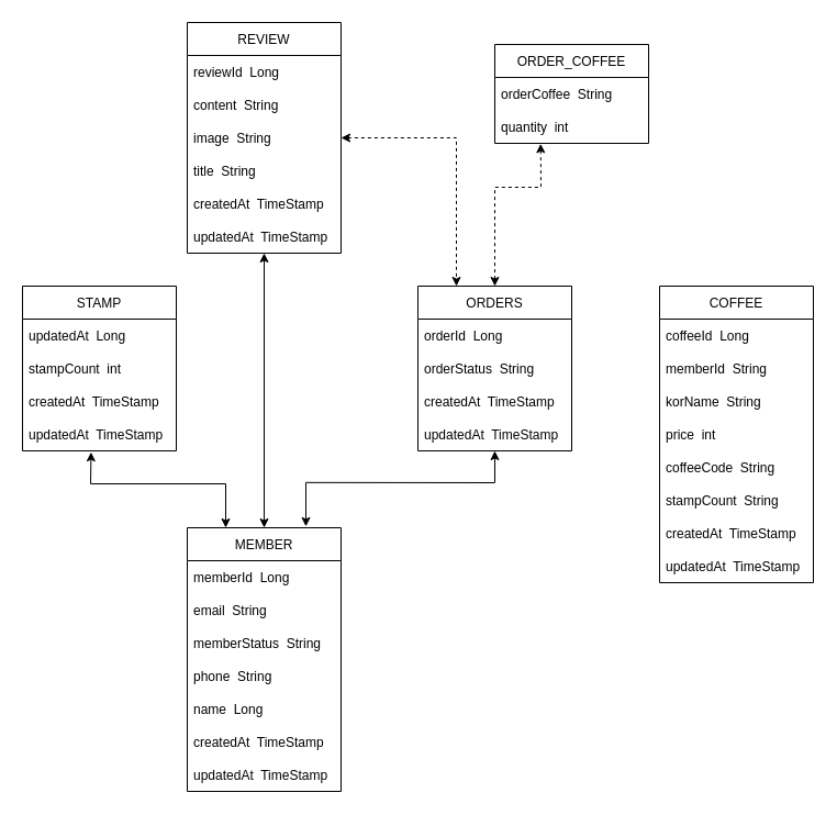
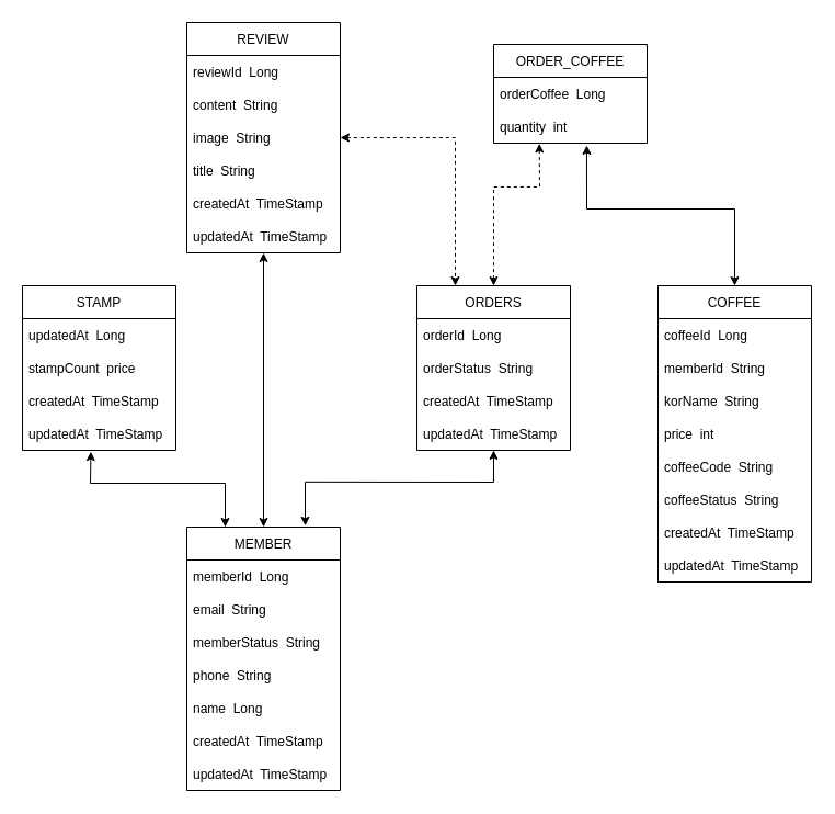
  <mxCell id="0" />
  <mxCell id="1" parent="0" />
  <mxCell id="2" value="" style="shape=partialRectangle;overflow=hidden;connectable=0;fillColor=none;top=0;left=0;bottom=0;right=0;" vertex="1" parent="1"><mxGeometry x="125" y="260" width="30" height="30" as="geometry"><mxRectangle width="30" height="30" as="alternateBounds" /></mxGeometry></mxCell>
  <mxCell id="3" value="MEMBER" style="swimlane;fontStyle=0;childLayout=stackLayout;horizontal=1;startSize=30;horizontalStack=0;resizeParent=1;resizeParentMax=0;resizeLast=0;collapsible=1;marginBottom=0;" vertex="1" parent="1"><mxGeometry x="170" y="480" width="140" height="240" as="geometry"><mxRectangle x="205" y="130" width="90" height="30" as="alternateBounds" /></mxGeometry></mxCell>
  <mxCell id="4" value="memberId  Long" style="text;strokeColor=none;fillColor=none;align=left;verticalAlign=middle;spacingLeft=4;spacingRight=4;overflow=hidden;points=[[0,0.5],[1,0.5]];portConstraint=eastwest;rotatable=0;" vertex="1" parent="3"><mxGeometry y="30" width="140" height="30" as="geometry" /></mxCell>
  <mxCell id="5" value="email  String" style="text;strokeColor=none;fillColor=none;align=left;verticalAlign=middle;spacingLeft=4;spacingRight=4;overflow=hidden;points=[[0,0.5],[1,0.5]];portConstraint=eastwest;rotatable=0;" vertex="1" parent="3"><mxGeometry y="60" width="140" height="30" as="geometry" /></mxCell>
  <mxCell id="6" value="memberStatus  String" style="text;strokeColor=none;fillColor=none;align=left;verticalAlign=middle;spacingLeft=4;spacingRight=4;overflow=hidden;points=[[0,0.5],[1,0.5]];portConstraint=eastwest;rotatable=0;" vertex="1" parent="3"><mxGeometry y="90" width="140" height="30" as="geometry" /></mxCell>
  <mxCell id="7" value="phone  String" style="text;strokeColor=none;fillColor=none;align=left;verticalAlign=middle;spacingLeft=4;spacingRight=4;overflow=hidden;points=[[0,0.5],[1,0.5]];portConstraint=eastwest;rotatable=0;" vertex="1" parent="3"><mxGeometry y="120" width="140" height="30" as="geometry" /></mxCell>
  <mxCell id="8" value="name  Long" style="text;strokeColor=none;fillColor=none;align=left;verticalAlign=middle;spacingLeft=4;spacingRight=4;overflow=hidden;points=[[0,0.5],[1,0.5]];portConstraint=eastwest;rotatable=0;" vertex="1" parent="3"><mxGeometry y="150" width="140" height="30" as="geometry" /></mxCell>
  <mxCell id="9" value="createdAt  TimeStamp" style="text;strokeColor=none;fillColor=none;align=left;verticalAlign=middle;spacingLeft=4;spacingRight=4;overflow=hidden;points=[[0,0.5],[1,0.5]];portConstraint=eastwest;rotatable=0;" vertex="1" parent="3"><mxGeometry y="180" width="140" height="30" as="geometry" /></mxCell>
  <mxCell id="10" value="updatedAt  TimeStamp" style="text;strokeColor=none;fillColor=none;align=left;verticalAlign=middle;spacingLeft=4;spacingRight=4;overflow=hidden;points=[[0,0.5],[1,0.5]];portConstraint=eastwest;rotatable=0;" vertex="1" parent="3"><mxGeometry y="210" width="140" height="30" as="geometry" /></mxCell>
  <mxCell id="11" value="COFFEE" style="swimlane;fontStyle=0;childLayout=stackLayout;horizontal=1;startSize=30;horizontalStack=0;resizeParent=1;resizeParentMax=0;resizeLast=0;collapsible=1;marginBottom=0;" vertex="1" parent="1"><mxGeometry x="600" y="260" width="140" height="270" as="geometry"><mxRectangle x="205" y="130" width="90" height="30" as="alternateBounds" /></mxGeometry></mxCell>
  <mxCell id="12" value="coffeeId  Long" style="text;strokeColor=none;fillColor=none;align=left;verticalAlign=middle;spacingLeft=4;spacingRight=4;overflow=hidden;points=[[0,0.5],[1,0.5]];portConstraint=eastwest;rotatable=0;" vertex="1" parent="11"><mxGeometry y="30" width="140" height="30" as="geometry" /></mxCell>
  <mxCell id="13" value="memberId  String" style="text;strokeColor=none;fillColor=none;align=left;verticalAlign=middle;spacingLeft=4;spacingRight=4;overflow=hidden;points=[[0,0.5],[1,0.5]];portConstraint=eastwest;rotatable=0;" vertex="1" parent="11"><mxGeometry y="60" width="140" height="30" as="geometry" /></mxCell>
  <mxCell id="14" value="korName  String" style="text;strokeColor=none;fillColor=none;align=left;verticalAlign=middle;spacingLeft=4;spacingRight=4;overflow=hidden;points=[[0,0.5],[1,0.5]];portConstraint=eastwest;rotatable=0;" vertex="1" parent="11"><mxGeometry y="90" width="140" height="30" as="geometry" /></mxCell>
  <mxCell id="15" value="price  int" style="text;strokeColor=none;fillColor=none;align=left;verticalAlign=middle;spacingLeft=4;spacingRight=4;overflow=hidden;points=[[0,0.5],[1,0.5]];portConstraint=eastwest;rotatable=0;" vertex="1" parent="11"><mxGeometry y="120" width="140" height="30" as="geometry" /></mxCell>
  <mxCell id="16" value="coffeeCode  String" style="text;strokeColor=none;fillColor=none;align=left;verticalAlign=middle;spacingLeft=4;spacingRight=4;overflow=hidden;points=[[0,0.5],[1,0.5]];portConstraint=eastwest;rotatable=0;" vertex="1" parent="11"><mxGeometry y="150" width="140" height="30" as="geometry" /></mxCell>
- <mxCell id="17" value="stampCount  String" style="text;strokeColor=none;fillColor=none;align=left;verticalAlign=middle;spacingLeft=4;spacingRight=4;overflow=hidden;points=[[0,0.5],[1,0.5]];portConstraint=eastwest;rotatable=0;" vertex="1" parent="11"><mxGeometry y="180" width="140" height="30" as="geometry" /></mxCell>
+ <mxCell id="17" value="coffeeStatus  String" style="text;strokeColor=none;fillColor=none;align=left;verticalAlign=middle;spacingLeft=4;spacingRight=4;overflow=hidden;points=[[0,0.5],[1,0.5]];portConstraint=eastwest;rotatable=0;" vertex="1" parent="11"><mxGeometry y="180" width="140" height="30" as="geometry" /></mxCell>
  <mxCell id="18" value="createdAt  TimeStamp" style="text;strokeColor=none;fillColor=none;align=left;verticalAlign=middle;spacingLeft=4;spacingRight=4;overflow=hidden;points=[[0,0.5],[1,0.5]];portConstraint=eastwest;rotatable=0;" vertex="1" parent="11"><mxGeometry y="210" width="140" height="30" as="geometry" /></mxCell>
  <mxCell id="19" value="updatedAt  TimeStamp" style="text;strokeColor=none;fillColor=none;align=left;verticalAlign=middle;spacingLeft=4;spacingRight=4;overflow=hidden;points=[[0,0.5],[1,0.5]];portConstraint=eastwest;rotatable=0;" vertex="1" parent="11"><mxGeometry y="240" width="140" height="30" as="geometry" /></mxCell>
  <mxCell id="20" value="ORDERS" style="swimlane;fontStyle=0;childLayout=stackLayout;horizontal=1;startSize=30;horizontalStack=0;resizeParent=1;resizeParentMax=0;resizeLast=0;collapsible=1;marginBottom=0;" vertex="1" parent="1"><mxGeometry x="380" y="260" width="140" height="150" as="geometry"><mxRectangle x="205" y="130" width="90" height="30" as="alternateBounds" /></mxGeometry></mxCell>
  <mxCell id="21" value="orderId  Long" style="text;strokeColor=none;fillColor=none;align=left;verticalAlign=middle;spacingLeft=4;spacingRight=4;overflow=hidden;points=[[0,0.5],[1,0.5]];portConstraint=eastwest;rotatable=0;" vertex="1" parent="20"><mxGeometry y="30" width="140" height="30" as="geometry" /></mxCell>
  <mxCell id="22" value="orderStatus  String" style="text;strokeColor=none;fillColor=none;align=left;verticalAlign=middle;spacingLeft=4;spacingRight=4;overflow=hidden;points=[[0,0.5],[1,0.5]];portConstraint=eastwest;rotatable=0;" vertex="1" parent="20"><mxGeometry y="60" width="140" height="30" as="geometry" /></mxCell>
  <mxCell id="23" value="createdAt  TimeStamp" style="text;strokeColor=none;fillColor=none;align=left;verticalAlign=middle;spacingLeft=4;spacingRight=4;overflow=hidden;points=[[0,0.5],[1,0.5]];portConstraint=eastwest;rotatable=0;" vertex="1" parent="20"><mxGeometry y="90" width="140" height="30" as="geometry" /></mxCell>
  <mxCell id="24" value="updatedAt  TimeStamp" style="text;strokeColor=none;fillColor=none;align=left;verticalAlign=middle;spacingLeft=4;spacingRight=4;overflow=hidden;points=[[0,0.5],[1,0.5]];portConstraint=eastwest;rotatable=0;" vertex="1" parent="20"><mxGeometry y="120" width="140" height="30" as="geometry" /></mxCell>
  <mxCell id="25" value="STAMP" style="swimlane;fontStyle=0;childLayout=stackLayout;horizontal=1;startSize=30;horizontalStack=0;resizeParent=1;resizeParentMax=0;resizeLast=0;collapsible=1;marginBottom=0;" vertex="1" parent="1"><mxGeometry x="20" y="260" width="140" height="150" as="geometry"><mxRectangle x="205" y="130" width="90" height="30" as="alternateBounds" /></mxGeometry></mxCell>
  <mxCell id="26" value="updatedAt  Long" style="text;strokeColor=none;fillColor=none;align=left;verticalAlign=middle;spacingLeft=4;spacingRight=4;overflow=hidden;points=[[0,0.5],[1,0.5]];portConstraint=eastwest;rotatable=0;" vertex="1" parent="25"><mxGeometry y="30" width="140" height="30" as="geometry" /></mxCell>
- <mxCell id="27" value="stampCount  int" style="text;strokeColor=none;fillColor=none;align=left;verticalAlign=middle;spacingLeft=4;spacingRight=4;overflow=hidden;points=[[0,0.5],[1,0.5]];portConstraint=eastwest;rotatable=0;" vertex="1" parent="25"><mxGeometry y="60" width="140" height="30" as="geometry" /></mxCell>
+ <mxCell id="27" value="stampCount  price" style="text;strokeColor=none;fillColor=none;align=left;verticalAlign=middle;spacingLeft=4;spacingRight=4;overflow=hidden;points=[[0,0.5],[1,0.5]];portConstraint=eastwest;rotatable=0;" vertex="1" parent="25"><mxGeometry y="60" width="140" height="30" as="geometry" /></mxCell>
  <mxCell id="28" value="createdAt  TimeStamp" style="text;strokeColor=none;fillColor=none;align=left;verticalAlign=middle;spacingLeft=4;spacingRight=4;overflow=hidden;points=[[0,0.5],[1,0.5]];portConstraint=eastwest;rotatable=0;" vertex="1" parent="25"><mxGeometry y="90" width="140" height="30" as="geometry" /></mxCell>
  <mxCell id="29" value="updatedAt  TimeStamp" style="text;strokeColor=none;fillColor=none;align=left;verticalAlign=middle;spacingLeft=4;spacingRight=4;overflow=hidden;points=[[0,0.5],[1,0.5]];portConstraint=eastwest;rotatable=0;" vertex="1" parent="25"><mxGeometry y="120" width="140" height="30" as="geometry" /></mxCell>
  <mxCell id="30" value="REVIEW" style="swimlane;fontStyle=0;childLayout=stackLayout;horizontal=1;startSize=30;horizontalStack=0;resizeParent=1;resizeParentMax=0;resizeLast=0;collapsible=1;marginBottom=0;" vertex="1" parent="1"><mxGeometry x="170" y="20" width="140" height="210" as="geometry"><mxRectangle x="205" y="130" width="90" height="30" as="alternateBounds" /></mxGeometry></mxCell>
  <mxCell id="31" value="reviewId  Long" style="text;strokeColor=none;fillColor=none;align=left;verticalAlign=middle;spacingLeft=4;spacingRight=4;overflow=hidden;points=[[0,0.5],[1,0.5]];portConstraint=eastwest;rotatable=0;" vertex="1" parent="30"><mxGeometry y="30" width="140" height="30" as="geometry" /></mxCell>
  <mxCell id="32" value="content  String" style="text;strokeColor=none;fillColor=none;align=left;verticalAlign=middle;spacingLeft=4;spacingRight=4;overflow=hidden;points=[[0,0.5],[1,0.5]];portConstraint=eastwest;rotatable=0;" vertex="1" parent="30"><mxGeometry y="60" width="140" height="30" as="geometry" /></mxCell>
  <mxCell id="33" value="image  String" style="text;strokeColor=none;fillColor=none;align=left;verticalAlign=middle;spacingLeft=4;spacingRight=4;overflow=hidden;points=[[0,0.5],[1,0.5]];portConstraint=eastwest;rotatable=0;" vertex="1" parent="30"><mxGeometry y="90" width="140" height="30" as="geometry" /></mxCell>
  <mxCell id="34" value="title  String" style="text;strokeColor=none;fillColor=none;align=left;verticalAlign=middle;spacingLeft=4;spacingRight=4;overflow=hidden;points=[[0,0.5],[1,0.5]];portConstraint=eastwest;rotatable=0;" vertex="1" parent="30"><mxGeometry y="120" width="140" height="30" as="geometry" /></mxCell>
  <mxCell id="35" value="createdAt  TimeStamp" style="text;strokeColor=none;fillColor=none;align=left;verticalAlign=middle;spacingLeft=4;spacingRight=4;overflow=hidden;points=[[0,0.5],[1,0.5]];portConstraint=eastwest;rotatable=0;" vertex="1" parent="30"><mxGeometry y="150" width="140" height="30" as="geometry" /></mxCell>
  <mxCell id="36" value="updatedAt  TimeStamp" style="text;strokeColor=none;fillColor=none;align=left;verticalAlign=middle;spacingLeft=4;spacingRight=4;overflow=hidden;points=[[0,0.5],[1,0.5]];portConstraint=eastwest;rotatable=0;" vertex="1" parent="30"><mxGeometry y="180" width="140" height="30" as="geometry" /></mxCell>
  <mxCell id="37" value="ORDER_COFFEE" style="swimlane;fontStyle=0;childLayout=stackLayout;horizontal=1;startSize=30;horizontalStack=0;resizeParent=1;resizeParentMax=0;resizeLast=0;collapsible=1;marginBottom=0;" vertex="1" parent="1"><mxGeometry x="450" y="40" width="140" height="90" as="geometry"><mxRectangle x="205" y="130" width="90" height="30" as="alternateBounds" /></mxGeometry></mxCell>
- <mxCell id="38" value="orderCoffee  String" style="text;strokeColor=none;fillColor=none;align=left;verticalAlign=middle;spacingLeft=4;spacingRight=4;overflow=hidden;points=[[0,0.5],[1,0.5]];portConstraint=eastwest;rotatable=0;" vertex="1" parent="37"><mxGeometry y="30" width="140" height="30" as="geometry" /></mxCell>
+ <mxCell id="38" value="orderCoffee  Long" style="text;strokeColor=none;fillColor=none;align=left;verticalAlign=middle;spacingLeft=4;spacingRight=4;overflow=hidden;points=[[0,0.5],[1,0.5]];portConstraint=eastwest;rotatable=0;" vertex="1" parent="37"><mxGeometry y="30" width="140" height="30" as="geometry" /></mxCell>
  <mxCell id="39" value="quantity  int" style="text;strokeColor=none;fillColor=none;align=left;verticalAlign=middle;spacingLeft=4;spacingRight=4;overflow=hidden;points=[[0,0.5],[1,0.5]];portConstraint=eastwest;rotatable=0;" vertex="1" parent="37"><mxGeometry y="60" width="140" height="30" as="geometry" /></mxCell>
  <mxCell id="40" value="" style="endArrow=classic;startArrow=classic;html=1;rounded=0;exitX=0.5;exitY=0;exitDx=0;exitDy=0;entryX=0.5;entryY=1;entryDx=0;entryDy=0;entryPerimeter=0;" edge="1" parent="1" source="3" target="36"><mxGeometry width="50" height="50" relative="1" as="geometry"><mxPoint x="240" y="410" as="sourcePoint" /><mxPoint x="290" y="360" as="targetPoint" /></mxGeometry></mxCell>
  <mxCell id="41" value="" style="endArrow=classic;startArrow=classic;html=1;rounded=0;entryX=0.25;entryY=0;entryDx=0;entryDy=0;exitX=0.446;exitY=1.039;exitDx=0;exitDy=0;exitPerimeter=0;" edge="1" parent="1" source="29" target="3"><mxGeometry width="50" height="50" relative="1" as="geometry"><mxPoint x="80" y="440" as="sourcePoint" /><mxPoint x="155" y="420" as="targetPoint" /><Array as="points"><mxPoint x="82" y="440" /><mxPoint x="205" y="440" /></Array></mxGeometry></mxCell>
  <mxCell id="42" value="" style="endArrow=classic;startArrow=classic;html=1;rounded=0;entryX=0.25;entryY=0;entryDx=0;entryDy=0;" edge="1" parent="1" source="24"><mxGeometry width="50" height="50" relative="1" as="geometry"><mxPoint x="155.44" y="410" as="sourcePoint" /><mxPoint x="278" y="478.83" as="targetPoint" /><Array as="points"><mxPoint x="450" y="439" /><mxPoint x="278" y="438.83" /></Array></mxGeometry></mxCell>
  <mxCell id="43" value="" style="endArrow=classic;startArrow=classic;html=1;rounded=0;exitX=1;exitY=0.5;exitDx=0;exitDy=0;entryX=0.25;entryY=0;entryDx=0;entryDy=0;dashed=1;" edge="1" parent="1" source="33" target="20"><mxGeometry width="50" height="50" relative="1" as="geometry"><mxPoint x="330" y="210" as="sourcePoint" /><mxPoint x="380" y="160" as="targetPoint" /><Array as="points"><mxPoint x="415" y="125" /></Array></mxGeometry></mxCell>
  <mxCell id="44" value="" style="endArrow=classic;startArrow=classic;html=1;rounded=0;entryX=0.298;entryY=1.011;entryDx=0;entryDy=0;entryPerimeter=0;exitX=0.5;exitY=0;exitDx=0;exitDy=0;dashed=1;" edge="1" parent="1" source="20" target="39"><mxGeometry width="50" height="50" relative="1" as="geometry"><mxPoint x="470" y="220" as="sourcePoint" /><mxPoint x="520" y="170" as="targetPoint" /><Array as="points"><mxPoint x="450" y="170" /><mxPoint x="492" y="170" /></Array></mxGeometry></mxCell>
+ <mxCell id="45" value="" style="endArrow=classic;startArrow=classic;html=1;rounded=0;exitX=0.607;exitY=1.067;exitDx=0;exitDy=0;exitPerimeter=0;entryX=0.5;entryY=0;entryDx=0;entryDy=0;" edge="1" parent="1" source="39" target="11"><mxGeometry width="50" height="50" relative="1" as="geometry"><mxPoint x="550" y="200" as="sourcePoint" /><mxPoint x="600" y="150" as="targetPoint" /><Array as="points"><mxPoint x="535" y="190" /><mxPoint x="670" y="190" /></Array></mxGeometry></mxCell>
